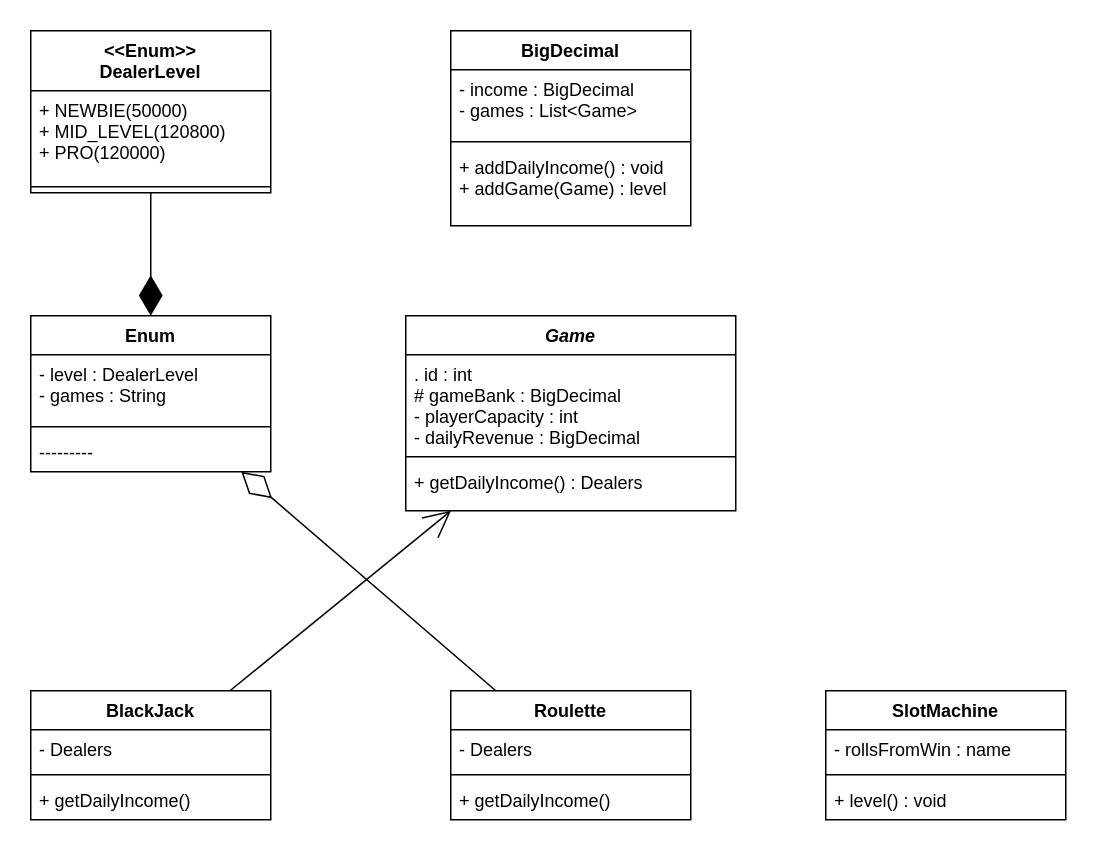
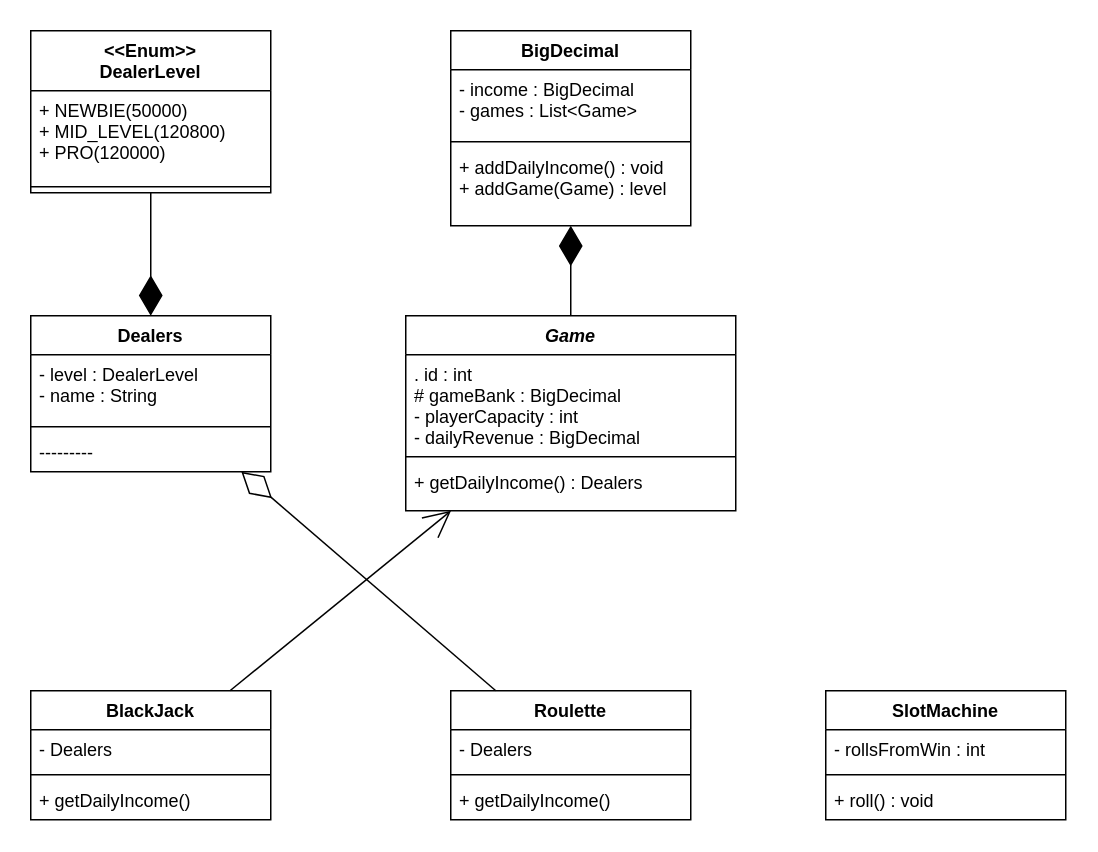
  <mxCell id="0" />
  <mxCell id="1" parent="0" />
  <mxCell id="2" value="BigDecimal" style="swimlane;fontStyle=1;align=center;verticalAlign=top;childLayout=stackLayout;horizontal=1;startSize=26;horizontalStack=0;resizeParent=1;resizeParentMax=0;resizeLast=0;collapsible=1;marginBottom=0;" vertex="1" parent="1"><mxGeometry x="300" y="20" width="160" height="130" as="geometry" /></mxCell>
  <mxCell id="3" value="- income : BigDecimal&#10;- games : List&lt;Game&gt;&#10;" style="text;strokeColor=none;fillColor=none;align=left;verticalAlign=top;spacingLeft=4;spacingRight=4;overflow=hidden;rotatable=0;points=[[0,0.5],[1,0.5]];portConstraint=eastwest;" vertex="1" parent="2"><mxGeometry y="26" width="160" height="44" as="geometry" /></mxCell>
  <mxCell id="4" value="" style="line;strokeWidth=1;fillColor=none;align=left;verticalAlign=middle;spacingTop=-1;spacingLeft=3;spacingRight=3;rotatable=0;labelPosition=right;points=[];portConstraint=eastwest;" vertex="1" parent="2"><mxGeometry y="70" width="160" height="8" as="geometry" /></mxCell>
  <mxCell id="5" value="+ addDailyIncome() : void&#10;+ addGame(Game) : level&#10;" style="text;strokeColor=none;fillColor=none;align=left;verticalAlign=top;spacingLeft=4;spacingRight=4;overflow=hidden;rotatable=0;points=[[0,0.5],[1,0.5]];portConstraint=eastwest;" vertex="1" parent="2"><mxGeometry y="78" width="160" height="52" as="geometry" /></mxCell>
  <mxCell id="6" value="Game" style="swimlane;fontStyle=3;align=center;verticalAlign=top;childLayout=stackLayout;horizontal=1;startSize=26;horizontalStack=0;resizeParent=1;resizeParentMax=0;resizeLast=0;collapsible=1;marginBottom=0;" vertex="1" parent="1"><mxGeometry x="270" y="210" width="220" height="130" as="geometry" /></mxCell>
  <mxCell id="7" value=". id : int&#10;# gameBank : BigDecimal&#10;- playerCapacity : int&#10;- dailyRevenue : BigDecimal&#10;" style="text;strokeColor=none;fillColor=none;align=left;verticalAlign=top;spacingLeft=4;spacingRight=4;overflow=hidden;rotatable=0;points=[[0,0.5],[1,0.5]];portConstraint=eastwest;" vertex="1" parent="6"><mxGeometry y="26" width="220" height="64" as="geometry" /></mxCell>
  <mxCell id="8" value="" style="line;strokeWidth=1;fillColor=none;align=left;verticalAlign=middle;spacingTop=-1;spacingLeft=3;spacingRight=3;rotatable=0;labelPosition=right;points=[];portConstraint=eastwest;" vertex="1" parent="6"><mxGeometry y="90" width="220" height="8" as="geometry" /></mxCell>
  <mxCell id="9" value="+ getDailyIncome() : Dealers&#10;" style="text;strokeColor=none;fillColor=none;align=left;verticalAlign=top;spacingLeft=4;spacingRight=4;overflow=hidden;rotatable=0;points=[[0,0.5],[1,0.5]];portConstraint=eastwest;" vertex="1" parent="6"><mxGeometry y="98" width="220" height="32" as="geometry" /></mxCell>
+ <mxCell id="10" value="" style="endArrow=diamondThin;endFill=1;endSize=24;html=1;rounded=0;" edge="1" parent="1" source="6" target="2"><mxGeometry width="160" relative="1" as="geometry"><mxPoint x="270" y="290" as="sourcePoint" /><mxPoint x="430" y="290" as="targetPoint" /></mxGeometry></mxCell>
  <mxCell id="11" value="Roulette" style="swimlane;fontStyle=1;align=center;verticalAlign=top;childLayout=stackLayout;horizontal=1;startSize=26;horizontalStack=0;resizeParent=1;resizeParentMax=0;resizeLast=0;collapsible=1;marginBottom=0;" vertex="1" parent="1"><mxGeometry x="300" y="460" width="160" height="86" as="geometry" /></mxCell>
  <mxCell id="12" value="- Dealers" style="text;strokeColor=none;fillColor=none;align=left;verticalAlign=top;spacingLeft=4;spacingRight=4;overflow=hidden;rotatable=0;points=[[0,0.5],[1,0.5]];portConstraint=eastwest;" vertex="1" parent="11"><mxGeometry y="26" width="160" height="26" as="geometry" /></mxCell>
  <mxCell id="13" value="" style="line;strokeWidth=1;fillColor=none;align=left;verticalAlign=middle;spacingTop=-1;spacingLeft=3;spacingRight=3;rotatable=0;labelPosition=right;points=[];portConstraint=eastwest;" vertex="1" parent="11"><mxGeometry y="52" width="160" height="8" as="geometry" /></mxCell>
  <mxCell id="14" value="+ getDailyIncome()" style="text;strokeColor=none;fillColor=none;align=left;verticalAlign=top;spacingLeft=4;spacingRight=4;overflow=hidden;rotatable=0;points=[[0,0.5],[1,0.5]];portConstraint=eastwest;" vertex="1" parent="11"><mxGeometry y="60" width="160" height="26" as="geometry" /></mxCell>
  <mxCell id="15" value="BlackJack" style="swimlane;fontStyle=1;align=center;verticalAlign=top;childLayout=stackLayout;horizontal=1;startSize=26;horizontalStack=0;resizeParent=1;resizeParentMax=0;resizeLast=0;collapsible=1;marginBottom=0;" vertex="1" parent="1"><mxGeometry x="20" y="460" width="160" height="86" as="geometry" /></mxCell>
  <mxCell id="16" value="- Dealers" style="text;strokeColor=none;fillColor=none;align=left;verticalAlign=top;spacingLeft=4;spacingRight=4;overflow=hidden;rotatable=0;points=[[0,0.5],[1,0.5]];portConstraint=eastwest;" vertex="1" parent="15"><mxGeometry y="26" width="160" height="26" as="geometry" /></mxCell>
  <mxCell id="17" value="" style="line;strokeWidth=1;fillColor=none;align=left;verticalAlign=middle;spacingTop=-1;spacingLeft=3;spacingRight=3;rotatable=0;labelPosition=right;points=[];portConstraint=eastwest;" vertex="1" parent="15"><mxGeometry y="52" width="160" height="8" as="geometry" /></mxCell>
  <mxCell id="18" value="+ getDailyIncome()" style="text;strokeColor=none;fillColor=none;align=left;verticalAlign=top;spacingLeft=4;spacingRight=4;overflow=hidden;rotatable=0;points=[[0,0.5],[1,0.5]];portConstraint=eastwest;" vertex="1" parent="15"><mxGeometry y="60" width="160" height="26" as="geometry" /></mxCell>
  <mxCell id="19" value="SlotMachine" style="swimlane;fontStyle=1;align=center;verticalAlign=top;childLayout=stackLayout;horizontal=1;startSize=26;horizontalStack=0;resizeParent=1;resizeParentMax=0;resizeLast=0;collapsible=1;marginBottom=0;" vertex="1" parent="1"><mxGeometry x="550" y="460" width="160" height="86" as="geometry" /></mxCell>
- <mxCell id="20" value="- rollsFromWin : name" style="text;strokeColor=none;fillColor=none;align=left;verticalAlign=top;spacingLeft=4;spacingRight=4;overflow=hidden;rotatable=0;points=[[0,0.5],[1,0.5]];portConstraint=eastwest;" vertex="1" parent="19"><mxGeometry y="26" width="160" height="26" as="geometry" /></mxCell>
+ <mxCell id="20" value="- rollsFromWin : int" style="text;strokeColor=none;fillColor=none;align=left;verticalAlign=top;spacingLeft=4;spacingRight=4;overflow=hidden;rotatable=0;points=[[0,0.5],[1,0.5]];portConstraint=eastwest;" vertex="1" parent="19"><mxGeometry y="26" width="160" height="26" as="geometry" /></mxCell>
  <mxCell id="21" value="" style="line;strokeWidth=1;fillColor=none;align=left;verticalAlign=middle;spacingTop=-1;spacingLeft=3;spacingRight=3;rotatable=0;labelPosition=right;points=[];portConstraint=eastwest;" vertex="1" parent="19"><mxGeometry y="52" width="160" height="8" as="geometry" /></mxCell>
- <mxCell id="22" value="+ level() : void" style="text;strokeColor=none;fillColor=none;align=left;verticalAlign=top;spacingLeft=4;spacingRight=4;overflow=hidden;rotatable=0;points=[[0,0.5],[1,0.5]];portConstraint=eastwest;" vertex="1" parent="19"><mxGeometry y="60" width="160" height="26" as="geometry" /></mxCell>
+ <mxCell id="22" value="+ roll() : void" style="text;strokeColor=none;fillColor=none;align=left;verticalAlign=top;spacingLeft=4;spacingRight=4;overflow=hidden;rotatable=0;points=[[0,0.5],[1,0.5]];portConstraint=eastwest;" vertex="1" parent="19"><mxGeometry y="60" width="160" height="26" as="geometry" /></mxCell>
  <mxCell id="23" value="" style="endArrow=open;endSize=16;endFill=0;html=1;rounded=0;" edge="1" parent="1" source="15" target="6"><mxGeometry width="160" relative="1" as="geometry"><mxPoint x="270" y="290" as="sourcePoint" /><mxPoint x="430" y="290" as="targetPoint" /></mxGeometry></mxCell>
- <mxCell id="24" value="Enum" style="swimlane;fontStyle=1;align=center;verticalAlign=top;childLayout=stackLayout;horizontal=1;startSize=26;horizontalStack=0;resizeParent=1;resizeParentMax=0;resizeLast=0;collapsible=1;marginBottom=0;" vertex="1" parent="1"><mxGeometry x="20" y="210" width="160" height="104" as="geometry" /></mxCell>
- <mxCell id="25" value="- level : DealerLevel&#10;- games : String&#10;" style="text;strokeColor=none;fillColor=none;align=left;verticalAlign=top;spacingLeft=4;spacingRight=4;overflow=hidden;rotatable=0;points=[[0,0.5],[1,0.5]];portConstraint=eastwest;" vertex="1" parent="24"><mxGeometry y="26" width="160" height="44" as="geometry" /></mxCell>
+ <mxCell id="24" value="Dealers" style="swimlane;fontStyle=1;align=center;verticalAlign=top;childLayout=stackLayout;horizontal=1;startSize=26;horizontalStack=0;resizeParent=1;resizeParentMax=0;resizeLast=0;collapsible=1;marginBottom=0;" vertex="1" parent="1"><mxGeometry x="20" y="210" width="160" height="104" as="geometry" /></mxCell>
+ <mxCell id="25" value="- level : DealerLevel&#10;- name : String&#10;" style="text;strokeColor=none;fillColor=none;align=left;verticalAlign=top;spacingLeft=4;spacingRight=4;overflow=hidden;rotatable=0;points=[[0,0.5],[1,0.5]];portConstraint=eastwest;" vertex="1" parent="24"><mxGeometry y="26" width="160" height="44" as="geometry" /></mxCell>
  <mxCell id="26" value="" style="line;strokeWidth=1;fillColor=none;align=left;verticalAlign=middle;spacingTop=-1;spacingLeft=3;spacingRight=3;rotatable=0;labelPosition=right;points=[];portConstraint=eastwest;" vertex="1" parent="24"><mxGeometry y="70" width="160" height="8" as="geometry" /></mxCell>
  <mxCell id="27" value="---------" style="text;strokeColor=none;fillColor=none;align=left;verticalAlign=top;spacingLeft=4;spacingRight=4;overflow=hidden;rotatable=0;points=[[0,0.5],[1,0.5]];portConstraint=eastwest;" vertex="1" parent="24"><mxGeometry y="78" width="160" height="26" as="geometry" /></mxCell>
  <mxCell id="28" value="&lt;&lt;Enum&gt;&gt;&#10;DealerLevel&#10;" style="swimlane;fontStyle=1;align=center;verticalAlign=top;childLayout=stackLayout;horizontal=1;startSize=40;horizontalStack=0;resizeParent=1;resizeParentMax=0;resizeLast=0;collapsible=1;marginBottom=0;" vertex="1" parent="1"><mxGeometry x="20" y="20" width="160" height="108" as="geometry" /></mxCell>
  <mxCell id="29" value="+ NEWBIE(50000)&#10;+ MID_LEVEL(120800)&#10;+ PRO(120000)&#10;" style="text;strokeColor=none;fillColor=none;align=left;verticalAlign=top;spacingLeft=4;spacingRight=4;overflow=hidden;rotatable=0;points=[[0,0.5],[1,0.5]];portConstraint=eastwest;" vertex="1" parent="28"><mxGeometry y="40" width="160" height="60" as="geometry" /></mxCell>
  <mxCell id="30" value="" style="line;strokeWidth=1;fillColor=none;align=left;verticalAlign=middle;spacingTop=-1;spacingLeft=3;spacingRight=3;rotatable=0;labelPosition=right;points=[];portConstraint=eastwest;" vertex="1" parent="28"><mxGeometry y="100" width="160" height="8" as="geometry" /></mxCell>
  <mxCell id="31" value="" style="endArrow=diamondThin;endFill=0;endSize=24;html=1;rounded=0;" edge="1" parent="1" source="11" target="24"><mxGeometry width="160" relative="1" as="geometry"><mxPoint x="270" y="290" as="sourcePoint" /><mxPoint x="430" y="290" as="targetPoint" /></mxGeometry></mxCell>
  <mxCell id="32" value="" style="endArrow=diamondThin;endFill=1;endSize=24;html=1;rounded=0;" edge="1" parent="1" source="28" target="24"><mxGeometry width="160" relative="1" as="geometry"><mxPoint x="270" y="290" as="sourcePoint" /><mxPoint x="430" y="290" as="targetPoint" /></mxGeometry></mxCell>
